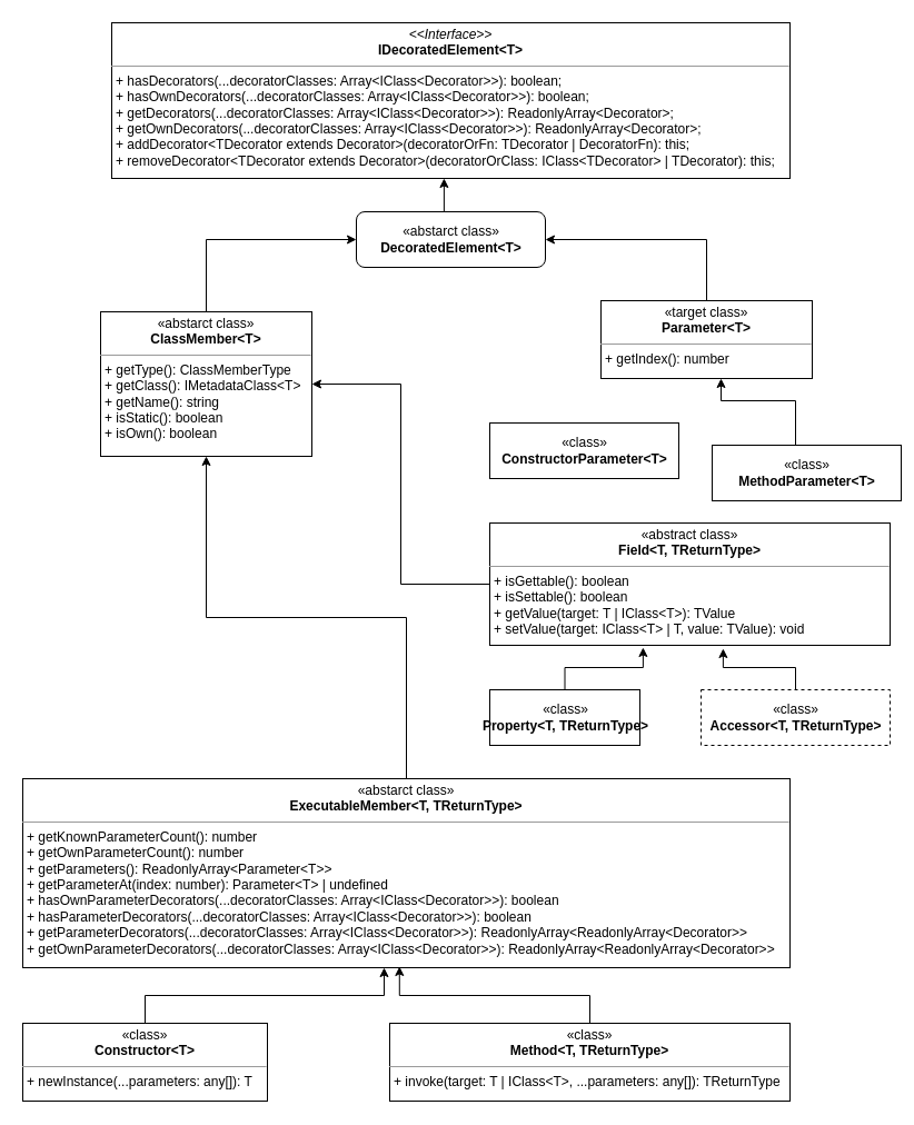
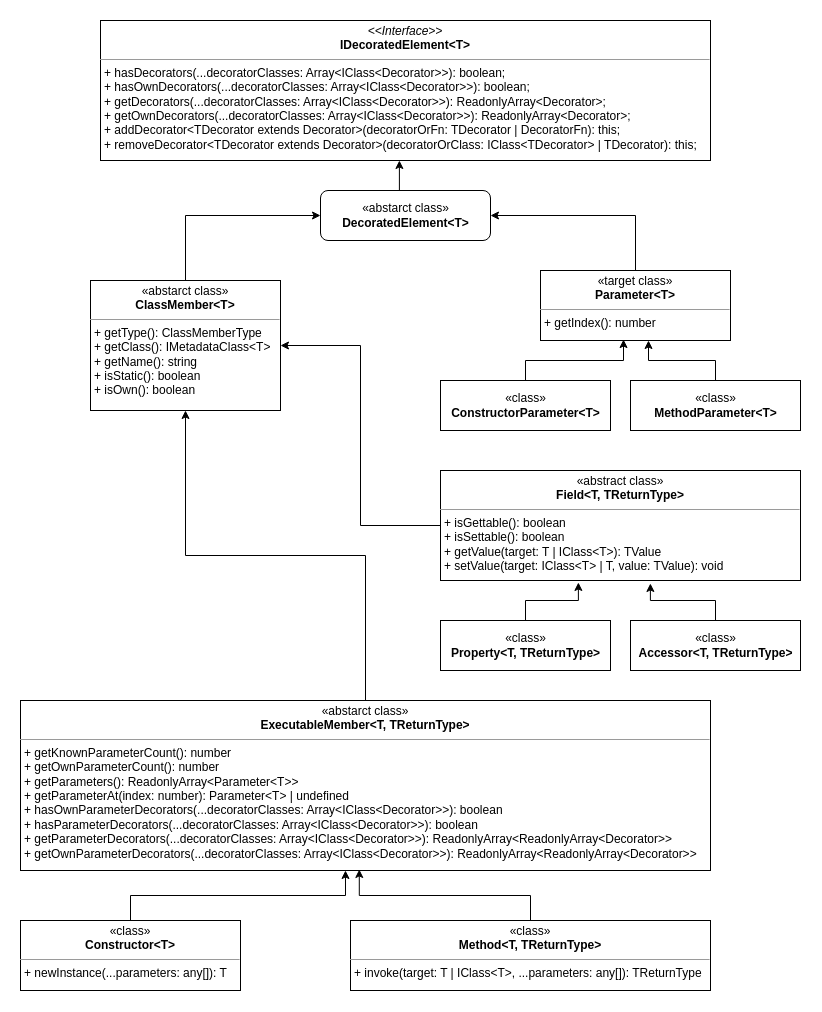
  <mxCell id="0" />
  <mxCell id="1" parent="0" />
  <mxCell id="2" value="&lt;p style=&quot;margin: 0px ; margin-top: 4px ; text-align: center&quot;&gt;&lt;i&gt;&amp;lt;&amp;lt;Interface&amp;gt;&amp;gt;&lt;/i&gt;&lt;br&gt;&lt;b&gt;IDecoratedElement&amp;lt;T&amp;gt;&lt;/b&gt;&lt;br&gt;&lt;/p&gt;&lt;hr size=&quot;1&quot;&gt;&lt;p style=&quot;margin: 0px ; margin-left: 4px&quot;&gt;+ hasDecorators(...decoratorClasses: Array&amp;lt;IClass&amp;lt;Decorator&amp;gt;&amp;gt;): boolean;&lt;/p&gt;&lt;p style=&quot;margin: 0px ; margin-left: 4px&quot;&gt;+ hasOwnDecorators(...decoratorClasses: Array&amp;lt;IClass&amp;lt;Decorator&amp;gt;&amp;gt;): boolean;&lt;/p&gt;&lt;p style=&quot;margin: 0px ; margin-left: 4px&quot;&gt;+ getDecorators(...decoratorClasses: Array&amp;lt;IClass&amp;lt;Decorator&amp;gt;&amp;gt;): ReadonlyArray&amp;lt;Decorator&amp;gt;;&lt;/p&gt;&lt;p style=&quot;margin: 0px ; margin-left: 4px&quot;&gt;+ getOwnDecorators(...decoratorClasses: Array&amp;lt;IClass&amp;lt;Decorator&amp;gt;&amp;gt;): ReadonlyArray&amp;lt;Decorator&amp;gt;;&lt;/p&gt;&lt;p style=&quot;margin: 0px ; margin-left: 4px&quot;&gt;+ addDecorator&amp;lt;TDecorator extends Decorator&amp;gt;(decoratorOrFn: TDecorator | DecoratorFn): this;&lt;/p&gt;&lt;p style=&quot;margin: 0px ; margin-left: 4px&quot;&gt;+ removeDecorator&amp;lt;TDecorator extends Decorator&amp;gt;(decoratorOrClass: IClass&amp;lt;TDecorator&amp;gt; | TDecorator): this;&lt;/p&gt;" style="verticalAlign=top;align=left;overflow=fill;fontSize=12;fontFamily=Helvetica;html=1;strokeColor=#000000;fillColor=#ffffff;" vertex="1" parent="1"><mxGeometry x="100" y="20" width="610" height="140" as="geometry" /></mxCell>
  <mxCell id="3" style="edgeStyle=orthogonalEdgeStyle;rounded=0;orthogonalLoop=1;jettySize=auto;html=1;exitX=0.5;exitY=0;exitDx=0;exitDy=0;entryX=0.49;entryY=1;entryDx=0;entryDy=0;entryPerimeter=0;" edge="1" parent="1" source="4" target="2"><mxGeometry relative="1" as="geometry" /></mxCell>
  <mxCell id="4" value="«abstarct class»&lt;br&gt;&lt;b&gt;DecoratedElement&amp;lt;T&amp;gt;&lt;/b&gt;" style="html=1;strokeColor=#000000;fillColor=#ffffff;align=center;rounded=1;" vertex="1" parent="1"><mxGeometry x="320" y="190" width="170" height="50" as="geometry" /></mxCell>
  <mxCell id="5" style="edgeStyle=orthogonalEdgeStyle;rounded=0;orthogonalLoop=1;jettySize=auto;html=1;exitX=0.5;exitY=0;exitDx=0;exitDy=0;entryX=0;entryY=0.5;entryDx=0;entryDy=0;" edge="1" parent="1" source="6" target="4"><mxGeometry relative="1" as="geometry" /></mxCell>
  <mxCell id="6" value="&lt;p style=&quot;margin: 4px 0px 0px&quot;&gt;&lt;/p&gt;&lt;div style=&quot;text-align: center&quot;&gt;&lt;span&gt;«abstarct class»&lt;/span&gt;&lt;br&gt;&lt;/div&gt;&lt;div style=&quot;text-align: center&quot;&gt;&lt;span&gt;&lt;b&gt;ClassMember&lt;/b&gt;&lt;/span&gt;&lt;b&gt;&amp;lt;T&amp;gt;&lt;/b&gt;&lt;/div&gt;&lt;hr size=&quot;1&quot;&gt;&lt;p style=&quot;margin: 0px ; margin-left: 4px&quot;&gt;+ getType(): ClassMemberType&lt;/p&gt;&lt;p style=&quot;margin: 0px ; margin-left: 4px&quot;&gt;+ getClass(): IMetadataClass&amp;lt;T&amp;gt;&lt;/p&gt;&lt;p style=&quot;margin: 0px ; margin-left: 4px&quot;&gt;+ getName(): string&lt;/p&gt;&lt;p style=&quot;margin: 0px ; margin-left: 4px&quot;&gt;+ isStatic(): boolean&lt;/p&gt;&lt;p style=&quot;margin: 0px ; margin-left: 4px&quot;&gt;+ isOwn(): boolean&lt;/p&gt;" style="verticalAlign=middle;align=left;overflow=fill;fontSize=12;fontFamily=Helvetica;html=1;strokeColor=#000000;fillColor=#ffffff;" vertex="1" parent="1"><mxGeometry x="90" y="280" width="190" height="130" as="geometry" /></mxCell>
  <mxCell id="7" style="edgeStyle=orthogonalEdgeStyle;rounded=0;orthogonalLoop=1;jettySize=auto;html=1;exitX=0.5;exitY=0;exitDx=0;exitDy=0;entryX=1;entryY=0.5;entryDx=0;entryDy=0;" edge="1" parent="1" source="8" target="4"><mxGeometry relative="1" as="geometry" /></mxCell>
  <mxCell id="8" value="&lt;p style=&quot;margin: 4px 0px 0px&quot;&gt;&lt;/p&gt;&lt;div style=&quot;text-align: center&quot;&gt;&lt;span&gt;«target class»&lt;/span&gt;&lt;br&gt;&lt;/div&gt;&lt;div style=&quot;text-align: center&quot;&gt;&lt;span&gt;&lt;b&gt;Parameter&lt;/b&gt;&lt;/span&gt;&lt;b&gt;&amp;lt;T&amp;gt;&lt;/b&gt;&lt;/div&gt;&lt;hr size=&quot;1&quot;&gt;&lt;p style=&quot;margin: 0px ; margin-left: 4px&quot;&gt;+ getIndex(): number&lt;br&gt;&lt;/p&gt;" style="verticalAlign=middle;align=left;overflow=fill;fontSize=12;fontFamily=Helvetica;html=1;strokeColor=#000000;fillColor=#ffffff;" vertex="1" parent="1"><mxGeometry x="540" y="270" width="190" height="70" as="geometry" /></mxCell>
  <mxCell id="9" style="edgeStyle=orthogonalEdgeStyle;rounded=0;orthogonalLoop=1;jettySize=auto;html=1;exitX=0.5;exitY=0;exitDx=0;exitDy=0;entryX=0.5;entryY=1;entryDx=0;entryDy=0;" edge="1" parent="1" source="10" target="6"><mxGeometry relative="1" as="geometry" /></mxCell>
  <mxCell id="10" value="&lt;p style=&quot;margin: 4px 0px 0px&quot;&gt;&lt;/p&gt;&lt;div style=&quot;text-align: center&quot;&gt;&lt;span&gt;«abstarct class»&lt;/span&gt;&lt;br&gt;&lt;/div&gt;&lt;div style=&quot;text-align: center&quot;&gt;&lt;span&gt;&lt;b&gt;ExecutableMember&amp;lt;T, TReturnType&amp;gt;&lt;/b&gt;&lt;/span&gt;&lt;/div&gt;&lt;hr size=&quot;1&quot;&gt;&lt;p style=&quot;margin: 0px ; margin-left: 4px&quot;&gt;+ getKnownParameterCount(): number&lt;/p&gt;&lt;p style=&quot;margin: 0px ; margin-left: 4px&quot;&gt;+ getOwnParameterCount(): number&lt;/p&gt;&lt;p style=&quot;margin: 0px ; margin-left: 4px&quot;&gt;+ getParameters(): ReadonlyArray&amp;lt;Parameter&amp;lt;T&amp;gt;&amp;gt;&lt;/p&gt;&lt;p style=&quot;margin: 0px ; margin-left: 4px&quot;&gt;+ getParameterAt(index: number): Parameter&amp;lt;T&amp;gt; | undefined&lt;/p&gt;&lt;p style=&quot;margin: 0px ; margin-left: 4px&quot;&gt;+ hasOwnParameterDecorators(...decoratorClasses: Array&amp;lt;IClass&amp;lt;Decorator&amp;gt;&amp;gt;): boolean&lt;/p&gt;&lt;p style=&quot;margin: 0px ; margin-left: 4px&quot;&gt;+ hasParameterDecorators(...decoratorClasses: Array&amp;lt;IClass&amp;lt;Decorator&amp;gt;&amp;gt;): boolean&lt;/p&gt;&lt;p style=&quot;margin: 0px ; margin-left: 4px&quot;&gt;+ getParameterDecorators(...decoratorClasses: Array&amp;lt;IClass&amp;lt;Decorator&amp;gt;&amp;gt;): ReadonlyArray&amp;lt;ReadonlyArray&amp;lt;Decorator&amp;gt;&amp;gt;&lt;/p&gt;&lt;p style=&quot;margin: 0px ; margin-left: 4px&quot;&gt;+ getOwnParameterDecorators(...decoratorClasses: Array&amp;lt;IClass&amp;lt;Decorator&amp;gt;&amp;gt;): ReadonlyArray&amp;lt;ReadonlyArray&amp;lt;Decorator&amp;gt;&amp;gt;&lt;/p&gt;" style="verticalAlign=middle;align=left;overflow=fill;fontSize=12;fontFamily=Helvetica;html=1;strokeColor=#000000;fillColor=#ffffff;" vertex="1" parent="1"><mxGeometry x="20" y="700" width="690" height="170" as="geometry" /></mxCell>
  <mxCell id="11" style="edgeStyle=orthogonalEdgeStyle;rounded=0;orthogonalLoop=1;jettySize=auto;html=1;exitX=0.5;exitY=0;exitDx=0;exitDy=0;entryX=0.471;entryY=1;entryDx=0;entryDy=0;entryPerimeter=0;" edge="1" parent="1" source="12" target="10"><mxGeometry relative="1" as="geometry" /></mxCell>
  <mxCell id="12" value="&lt;p style=&quot;margin: 4px 0px 0px&quot;&gt;&lt;/p&gt;&lt;div style=&quot;text-align: center&quot;&gt;&lt;span&gt;«class»&lt;/span&gt;&lt;br&gt;&lt;/div&gt;&lt;div style=&quot;text-align: center&quot;&gt;&lt;span&gt;&lt;b&gt;Constructor&lt;/b&gt;&lt;/span&gt;&lt;b&gt;&amp;lt;T&amp;gt;&lt;/b&gt;&lt;/div&gt;&lt;hr size=&quot;1&quot;&gt;&lt;p style=&quot;margin: 0px ; margin-left: 4px&quot;&gt;+&amp;nbsp;newInstance(...parameters: any[]): T&lt;/p&gt;" style="verticalAlign=middle;align=left;overflow=fill;fontSize=12;fontFamily=Helvetica;html=1;strokeColor=#000000;fillColor=#ffffff;" vertex="1" parent="1"><mxGeometry x="20" y="920" width="220" height="70" as="geometry" /></mxCell>
  <mxCell id="13" style="edgeStyle=orthogonalEdgeStyle;rounded=0;orthogonalLoop=1;jettySize=auto;html=1;exitX=0.5;exitY=0;exitDx=0;exitDy=0;entryX=0.491;entryY=0.994;entryDx=0;entryDy=0;entryPerimeter=0;" edge="1" parent="1" source="14" target="10"><mxGeometry relative="1" as="geometry" /></mxCell>
  <mxCell id="14" value="&lt;p style=&quot;margin: 4px 0px 0px&quot;&gt;&lt;/p&gt;&lt;div style=&quot;text-align: center&quot;&gt;&lt;span&gt;«class»&lt;/span&gt;&lt;br&gt;&lt;/div&gt;&lt;div style=&quot;text-align: center&quot;&gt;&lt;b&gt;Method&amp;lt;T, TReturnType&amp;gt;&lt;/b&gt;&lt;br&gt;&lt;/div&gt;&lt;hr size=&quot;1&quot;&gt;&lt;p style=&quot;margin: 0px ; margin-left: 4px&quot;&gt;+ invoke(target: T | IClass&amp;lt;T&amp;gt;, ...parameters: any[]): TReturnType&lt;/p&gt;" style="verticalAlign=middle;align=left;overflow=fill;fontSize=12;fontFamily=Helvetica;html=1;strokeColor=#000000;fillColor=#ffffff;" vertex="1" parent="1"><mxGeometry x="350" y="920" width="360" height="70" as="geometry" /></mxCell>
  <mxCell id="15" style="edgeStyle=orthogonalEdgeStyle;rounded=0;orthogonalLoop=1;jettySize=auto;html=1;exitX=0;exitY=0.5;exitDx=0;exitDy=0;entryX=1;entryY=0.5;entryDx=0;entryDy=0;" edge="1" parent="1" source="16" target="6"><mxGeometry relative="1" as="geometry" /></mxCell>
  <mxCell id="16" value="&lt;p style=&quot;margin: 4px 0px 0px&quot;&gt;&lt;/p&gt;&lt;div style=&quot;text-align: center&quot;&gt;&lt;span&gt;«abstract class»&lt;/span&gt;&lt;br&gt;&lt;/div&gt;&lt;div style=&quot;text-align: center&quot;&gt;&lt;span&gt;&lt;b&gt;Field&lt;/b&gt;&lt;/span&gt;&lt;b&gt;&amp;lt;T, TReturnType&amp;gt;&lt;/b&gt;&lt;/div&gt;&lt;hr size=&quot;1&quot;&gt;&lt;p style=&quot;margin: 0px ; margin-left: 4px&quot;&gt;+ isGettable(): boolean&lt;/p&gt;&lt;p style=&quot;margin: 0px ; margin-left: 4px&quot;&gt;+ isSettable(): boolean&lt;/p&gt;&lt;p style=&quot;margin: 0px ; margin-left: 4px&quot;&gt;+ getValue(target: T | IClass&amp;lt;T&amp;gt;): TValue&lt;/p&gt;&lt;p style=&quot;margin: 0px ; margin-left: 4px&quot;&gt;+ setValue(target: IClass&amp;lt;T&amp;gt; | T, value: TValue): void&lt;/p&gt;" style="verticalAlign=middle;align=left;overflow=fill;fontSize=12;fontFamily=Helvetica;html=1;strokeColor=#000000;fillColor=#ffffff;" vertex="1" parent="1"><mxGeometry x="440" y="470" width="360" height="110" as="geometry" /></mxCell>
  <mxCell id="17" style="edgeStyle=orthogonalEdgeStyle;rounded=0;orthogonalLoop=1;jettySize=auto;html=1;exitX=0.5;exitY=0;exitDx=0;exitDy=0;entryX=0.583;entryY=1.027;entryDx=0;entryDy=0;entryPerimeter=0;" edge="1" parent="1" source="18" target="16"><mxGeometry relative="1" as="geometry" /></mxCell>
- <mxCell id="18" value="«class»&lt;br&gt;&lt;b&gt;Accessor&lt;/b&gt;&lt;b&gt;&amp;lt;T, TReturnType&amp;gt;&lt;/b&gt;" style="html=1;strokeColor=#000000;fillColor=#ffffff;align=center;dashed=1;" vertex="1" parent="1"><mxGeometry x="630" y="620" width="170" height="50" as="geometry" /></mxCell>
+ <mxCell id="18" value="«class»&lt;br&gt;&lt;b&gt;Accessor&lt;/b&gt;&lt;b&gt;&amp;lt;T, TReturnType&amp;gt;&lt;/b&gt;" style="html=1;strokeColor=#000000;fillColor=#ffffff;align=center;" vertex="1" parent="1"><mxGeometry x="630" y="620" width="170" height="50" as="geometry" /></mxCell>
  <mxCell id="19" style="edgeStyle=orthogonalEdgeStyle;rounded=0;orthogonalLoop=1;jettySize=auto;html=1;exitX=0.5;exitY=0;exitDx=0;exitDy=0;entryX=0.383;entryY=1.018;entryDx=0;entryDy=0;entryPerimeter=0;" edge="1" parent="1" source="20" target="16"><mxGeometry relative="1" as="geometry" /></mxCell>
- <mxCell id="20" value="«class»&lt;br&gt;&lt;b&gt;Property&amp;lt;T, TReturnType&amp;gt;&lt;/b&gt;" style="html=1;strokeColor=#000000;fillColor=#ffffff;align=center;" vertex="1" parent="1"><mxGeometry x="440" y="620" width="135" height="50" as="geometry" /></mxCell>
+ <mxCell id="20" value="«class»&lt;br&gt;&lt;b&gt;Property&amp;lt;T, TReturnType&amp;gt;&lt;/b&gt;" style="html=1;strokeColor=#000000;fillColor=#ffffff;align=center;" vertex="1" parent="1"><mxGeometry x="440" y="620" width="170" height="50" as="geometry" /></mxCell>
+ <mxCell id="21" style="edgeStyle=orthogonalEdgeStyle;rounded=0;orthogonalLoop=1;jettySize=auto;html=1;exitX=0.5;exitY=0;exitDx=0;exitDy=0;entryX=0.437;entryY=0.986;entryDx=0;entryDy=0;entryPerimeter=0;" edge="1" parent="1" source="22" target="8"><mxGeometry relative="1" as="geometry" /></mxCell>
  <mxCell id="22" value="«class»&lt;br&gt;&lt;b&gt;ConstructorParameter&amp;lt;T&amp;gt;&lt;/b&gt;" style="html=1;strokeColor=#000000;fillColor=#ffffff;align=center;" vertex="1" parent="1"><mxGeometry x="440" y="380" width="170" height="50" as="geometry" /></mxCell>
  <mxCell id="23" style="edgeStyle=orthogonalEdgeStyle;rounded=0;orthogonalLoop=1;jettySize=auto;html=1;exitX=0.5;exitY=0;exitDx=0;exitDy=0;" edge="1" parent="1" source="24" target="8"><mxGeometry relative="1" as="geometry"><Array as="points"><mxPoint x="715" y="360" /><mxPoint x="648" y="360" /></Array></mxGeometry></mxCell>
- <mxCell id="24" value="«class»&lt;br&gt;&lt;b&gt;MethodParameter&amp;lt;T&amp;gt;&lt;/b&gt;" style="html=1;strokeColor=#000000;fillColor=#ffffff;align=center;" vertex="1" parent="1"><mxGeometry x="640" y="400" width="170" height="50" as="geometry" /></mxCell>
+ <mxCell id="24" value="«class»&lt;br&gt;&lt;b&gt;MethodParameter&amp;lt;T&amp;gt;&lt;/b&gt;" style="html=1;strokeColor=#000000;fillColor=#ffffff;align=center;" vertex="1" parent="1"><mxGeometry x="630" y="380" width="170" height="50" as="geometry" /></mxCell>
